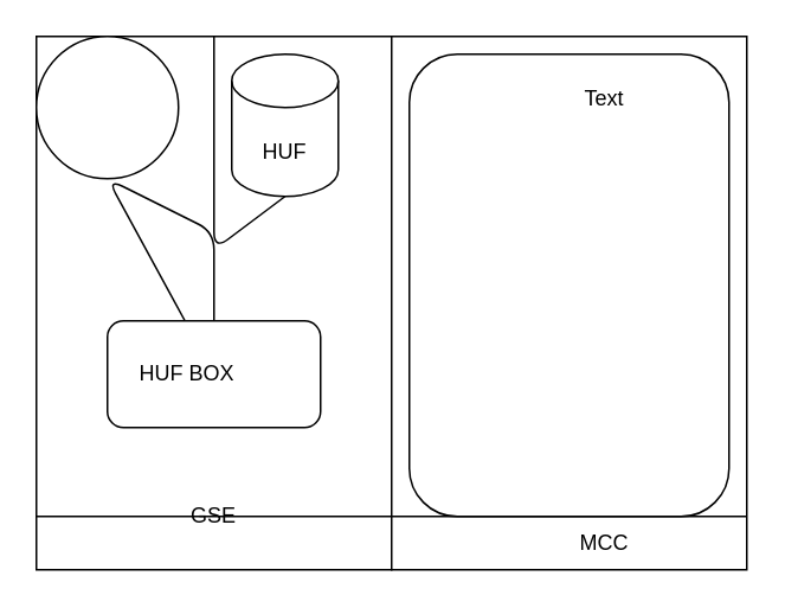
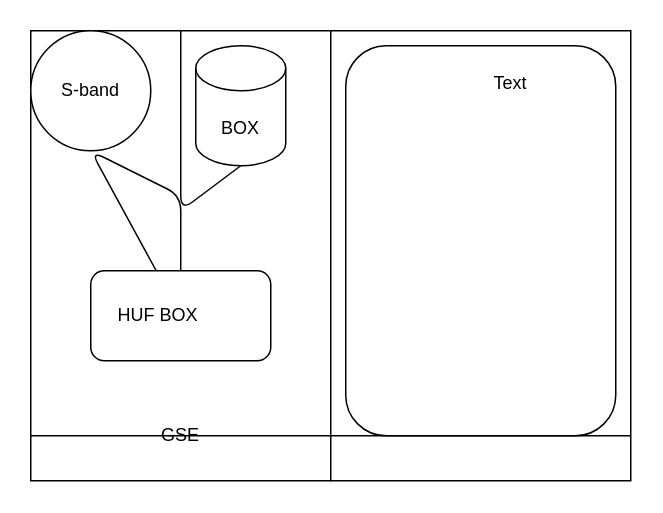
  <mxCell id="0" />
  <mxCell id="1" parent="0" />
  <mxCell id="2" value="" style="rounded=0;whiteSpace=wrap;html=1;" vertex="1" parent="1"><mxGeometry x="20" y="20" width="200" height="300" as="geometry" /></mxCell>
  <mxCell id="3" value="" style="rounded=0;whiteSpace=wrap;html=1;" vertex="1" parent="1"><mxGeometry x="220" y="20" width="200" height="300" as="geometry" /></mxCell>
- <mxCell id="4" value="MCC" style="text;html=1;strokeColor=none;fillColor=none;align=center;verticalAlign=middle;whiteSpace=wrap;rounded=0;" vertex="1" parent="1"><mxGeometry x="310" y="290" width="60" height="30" as="geometry" /></mxCell>
  <mxCell id="5" value="GSE" style="text;html=1;strokeColor=none;fillColor=none;align=center;verticalAlign=middle;whiteSpace=wrap;rounded=0;" vertex="1" parent="1"><mxGeometry x="90" y="275" width="60" height="30" as="geometry" /></mxCell>
  <mxCell id="6" value="" style="endArrow=none;html=1;" edge="1" parent="1"><mxGeometry width="50" height="50" relative="1" as="geometry"><mxPoint x="20" y="290" as="sourcePoint" /><mxPoint x="420" y="290" as="targetPoint" /></mxGeometry></mxCell>
  <mxCell id="7" value="" style="ellipse;whiteSpace=wrap;html=1;aspect=fixed;" vertex="1" parent="1"><mxGeometry x="20" y="20" width="80" height="80" as="geometry" /></mxCell>
+ <mxCell id="8" value="S-band" style="text;html=1;strokeColor=none;fillColor=none;align=center;verticalAlign=middle;whiteSpace=wrap;rounded=0;" vertex="1" parent="1"><mxGeometry x="30" y="45" width="60" height="30" as="geometry" /></mxCell>
  <mxCell id="9" value="" style="shape=cylinder3;whiteSpace=wrap;html=1;boundedLbl=1;backgroundOutline=1;size=15;" vertex="1" parent="1"><mxGeometry x="130" y="30" width="60" height="80" as="geometry" /></mxCell>
- <mxCell id="10" value="HUF" style="text;html=1;strokeColor=none;fillColor=none;align=center;verticalAlign=middle;whiteSpace=wrap;rounded=0;" vertex="1" parent="1"><mxGeometry x="130" y="70" width="60" height="30" as="geometry" /></mxCell>
+ <mxCell id="10" value="BOX" style="text;html=1;strokeColor=none;fillColor=none;align=center;verticalAlign=middle;whiteSpace=wrap;rounded=0;" vertex="1" parent="1"><mxGeometry x="130" y="70" width="60" height="30" as="geometry" /></mxCell>
  <mxCell id="11" value="" style="endArrow=none;html=1;" edge="1" parent="1" target="13"><mxGeometry width="50" height="50" relative="1" as="geometry"><mxPoint x="120" y="180" as="sourcePoint" /><mxPoint x="70" y="100" as="targetPoint" /><Array as="points"><mxPoint x="120" y="130" /><mxPoint x="60" y="100" /></Array></mxGeometry></mxCell>
  <mxCell id="12" value="" style="endArrow=none;html=1;" edge="1" parent="1" source="2"><mxGeometry width="50" height="50" relative="1" as="geometry"><mxPoint x="110" y="160" as="sourcePoint" /><mxPoint x="160" y="110" as="targetPoint" /><Array as="points"><mxPoint x="120" y="140" /></Array></mxGeometry></mxCell>
  <mxCell id="13" value="" style="rounded=1;whiteSpace=wrap;html=1;" vertex="1" parent="1"><mxGeometry x="60" y="180" width="120" height="60" as="geometry" /></mxCell>
  <mxCell id="14" value="HUF BOX" style="text;html=1;strokeColor=none;fillColor=none;align=center;verticalAlign=middle;whiteSpace=wrap;rounded=0;" vertex="1" parent="1"><mxGeometry x="75" y="195" width="60" height="30" as="geometry" /></mxCell>
  <mxCell id="15" value="" style="rounded=1;whiteSpace=wrap;html=1;" vertex="1" parent="1"><mxGeometry x="230" y="30" width="180" height="260" as="geometry" /></mxCell>
  <mxCell id="16" value="Text" style="text;html=1;strokeColor=none;fillColor=none;align=center;verticalAlign=middle;whiteSpace=wrap;rounded=0;" vertex="1" parent="1"><mxGeometry x="310" y="40" width="60" height="30" as="geometry" /></mxCell>
